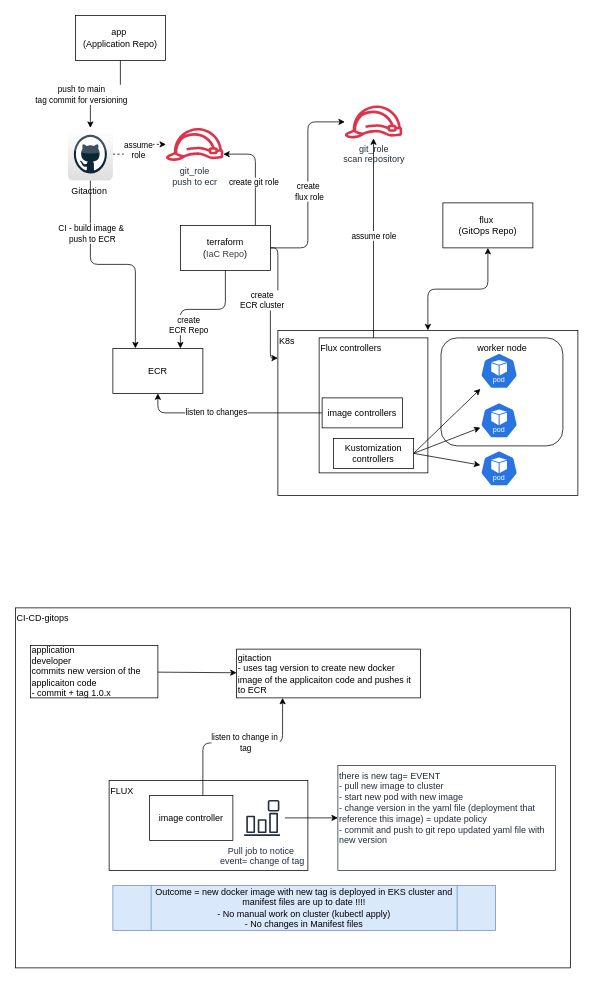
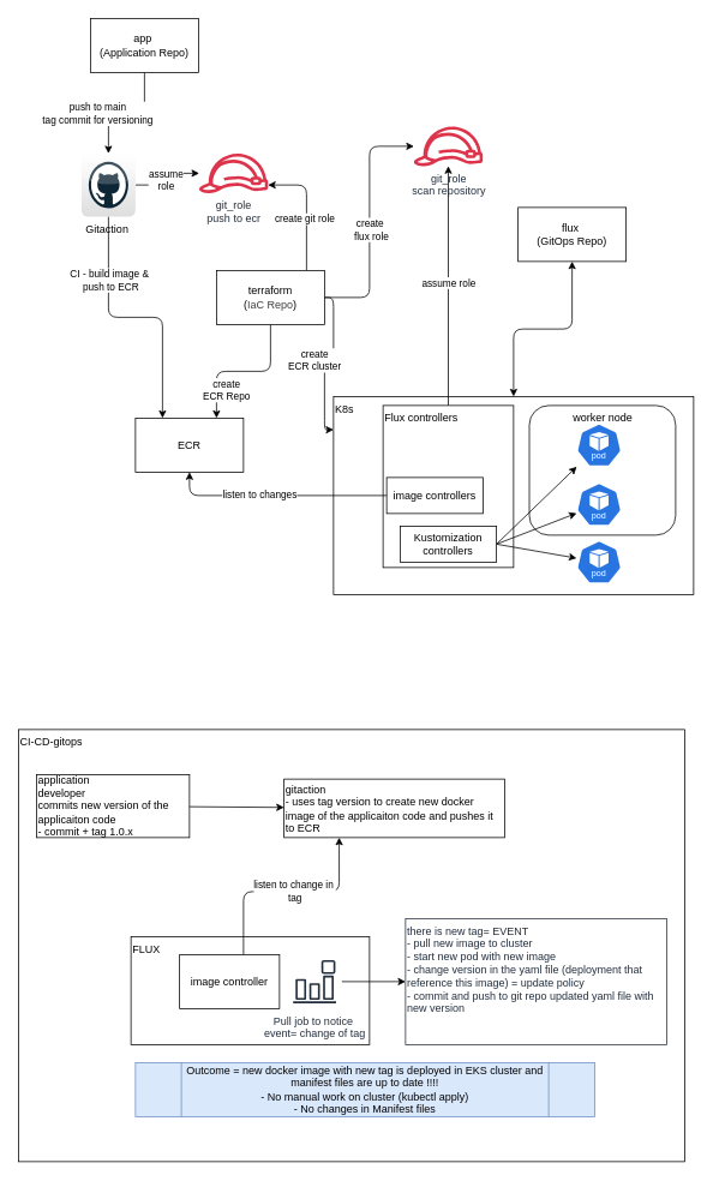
  <mxCell id="0" />
  <mxCell id="1" parent="0" />
  <mxCell id="2" style="edgeStyle=orthogonalEdgeStyle;html=1;" parent="1" source="4" target="22" edge="1"><mxGeometry relative="1" as="geometry" /></mxCell>
  <mxCell id="3" value="push to main&lt;div&gt;tag commit for versioning&lt;/div&gt;" style="edgeLabel;html=1;align=center;verticalAlign=middle;resizable=0;points=[];" parent="2" vertex="1" connectable="0"><mxGeometry x="-0.169" y="1" relative="1" as="geometry"><mxPoint x="-44" y="-1" as="offset" /></mxGeometry></mxCell>
  <mxCell id="4" value="&lt;div&gt;&lt;span style=&quot;background-color: transparent;&quot;&gt;app&amp;nbsp;&lt;/span&gt;&lt;/div&gt;&lt;div&gt;&lt;span style=&quot;background-color: transparent;&quot;&gt;(&lt;/span&gt;&lt;span style=&quot;background-color: transparent;&quot;&gt;Application Repo&lt;/span&gt;&lt;span style=&quot;background-color: transparent;&quot;&gt;)&lt;/span&gt;&lt;/div&gt;" style="rounded=0;whiteSpace=wrap;html=1;" parent="1" vertex="1"><mxGeometry x="100" y="20" width="120" height="60" as="geometry" /></mxCell>
  <mxCell id="5" style="edgeStyle=orthogonalEdgeStyle;html=1;entryX=0;entryY=0.168;entryDx=0;entryDy=0;entryPerimeter=0;" parent="1" source="13" target="16" edge="1"><mxGeometry relative="1" as="geometry" /></mxCell>
  <mxCell id="6" value="create&lt;div&gt;ECR cluster&lt;/div&gt;" style="edgeLabel;html=1;align=center;verticalAlign=middle;resizable=0;points=[];" parent="5" vertex="1" connectable="0"><mxGeometry x="0.021" y="-1" relative="1" as="geometry"><mxPoint x="-11" y="-1" as="offset" /></mxGeometry></mxCell>
  <mxCell id="7" value="" style="edgeStyle=orthogonalEdgeStyle;html=1;entryX=0.75;entryY=0;entryDx=0;entryDy=0;" parent="1" source="13" target="17" edge="1"><mxGeometry relative="1" as="geometry" /></mxCell>
  <mxCell id="8" value="create&lt;div&gt;ECR Repo&lt;/div&gt;" style="edgeLabel;html=1;align=center;verticalAlign=middle;resizable=0;points=[];" parent="7" vertex="1" connectable="0"><mxGeometry y="-3" relative="1" as="geometry"><mxPoint x="-20" y="23" as="offset" /></mxGeometry></mxCell>
  <mxCell id="9" style="edgeStyle=orthogonalEdgeStyle;html=1;" parent="1" source="13" target="36" edge="1"><mxGeometry relative="1" as="geometry"><Array as="points"><mxPoint x="340" y="205" /></Array></mxGeometry></mxCell>
  <mxCell id="10" value="create git role" style="edgeLabel;html=1;align=center;verticalAlign=middle;resizable=0;points=[];" parent="9" vertex="1" connectable="0"><mxGeometry x="-0.152" y="3" relative="1" as="geometry"><mxPoint as="offset" /></mxGeometry></mxCell>
  <mxCell id="11" style="edgeStyle=orthogonalEdgeStyle;html=1;" parent="1" source="13" target="38" edge="1"><mxGeometry relative="1" as="geometry"><Array as="points"><mxPoint x="410" y="330" /><mxPoint x="410" y="162" /></Array></mxGeometry></mxCell>
  <mxCell id="12" value="create&amp;nbsp;&lt;div&gt;flux role&lt;/div&gt;" style="edgeLabel;html=1;align=center;verticalAlign=middle;resizable=0;points=[];" parent="11" vertex="1" connectable="0"><mxGeometry x="-0.056" y="-1" relative="1" as="geometry"><mxPoint as="offset" /></mxGeometry></mxCell>
  <mxCell id="13" value="&lt;div&gt;&lt;span style=&quot;background-color: transparent;&quot;&gt;terraform&lt;/span&gt;&lt;/div&gt;&lt;div&gt;(&lt;span style=&quot;color: rgb(63, 63, 63); background-color: transparent;&quot;&gt;IaC Repo&lt;/span&gt;&lt;span style=&quot;background-color: transparent;&quot;&gt;)&lt;/span&gt;&lt;/div&gt;" style="rounded=0;whiteSpace=wrap;html=1;" parent="1" vertex="1"><mxGeometry x="240" y="300" width="120" height="60" as="geometry" /></mxCell>
  <mxCell id="14" style="edgeStyle=orthogonalEdgeStyle;html=1;startArrow=classic;startFill=1;" parent="1" source="15" target="16" edge="1"><mxGeometry relative="1" as="geometry" /></mxCell>
- <mxCell id="15" value="flux&amp;nbsp;&lt;div&gt;(GitOps Repo)&lt;/div&gt;" style="rounded=0;whiteSpace=wrap;html=1;" parent="1" vertex="1"><mxGeometry x="590" y="270" width="120" height="60" as="geometry" /></mxCell>
+ <mxCell id="15" value="flux&amp;nbsp;&lt;div&gt;(GitOps Repo)&lt;/div&gt;" style="rounded=0;whiteSpace=wrap;html=1;" parent="1" vertex="1"><mxGeometry x="575" y="230" width="120" height="60" as="geometry" /></mxCell>
  <mxCell id="16" value="K8s" style="rounded=0;whiteSpace=wrap;html=1;verticalAlign=top;align=left;" parent="1" vertex="1"><mxGeometry x="370" y="440" width="400" height="220" as="geometry" /></mxCell>
  <mxCell id="17" value="ECR" style="whiteSpace=wrap;html=1;rounded=0;" parent="1" vertex="1"><mxGeometry x="150" y="464" width="120" height="60" as="geometry" /></mxCell>
  <mxCell id="18" style="edgeStyle=orthogonalEdgeStyle;html=1;entryX=0.25;entryY=0;entryDx=0;entryDy=0;" parent="1" source="22" target="17" edge="1"><mxGeometry relative="1" as="geometry" /></mxCell>
  <mxCell id="19" value="CI - build image &amp;amp;&lt;div&gt;&amp;nbsp;push to ECR&lt;/div&gt;" style="edgeLabel;html=1;align=center;verticalAlign=middle;resizable=0;points=[];" parent="18" vertex="1" connectable="0"><mxGeometry x="0.22" y="-1" relative="1" as="geometry"><mxPoint x="-59" y="-43" as="offset" /></mxGeometry></mxCell>
- <mxCell id="20" style="edgeStyle=orthogonalEdgeStyle;html=1;dashed=1;" parent="1" source="22" target="36" edge="1"><mxGeometry relative="1" as="geometry" /></mxCell>
+ <mxCell id="20" style="edgeStyle=orthogonalEdgeStyle;html=1;" parent="1" source="22" target="36" edge="1"><mxGeometry relative="1" as="geometry" /></mxCell>
  <mxCell id="21" value="assume&lt;div&gt;role&lt;/div&gt;" style="edgeLabel;html=1;align=center;verticalAlign=middle;resizable=0;points=[];" parent="20" vertex="1" connectable="0"><mxGeometry x="-0.012" y="2" relative="1" as="geometry"><mxPoint as="offset" /></mxGeometry></mxCell>
  <mxCell id="22" value="Gitaction&amp;nbsp;" style="dashed=0;outlineConnect=0;html=1;align=center;labelPosition=center;verticalLabelPosition=bottom;verticalAlign=top;shape=mxgraph.webicons.github;gradientColor=#DFDEDE" parent="1" vertex="1"><mxGeometry x="90" y="170" width="60" height="70" as="geometry" /></mxCell>
  <mxCell id="23" style="edgeStyle=orthogonalEdgeStyle;html=1;" parent="1" source="25" target="38" edge="1"><mxGeometry relative="1" as="geometry" /></mxCell>
  <mxCell id="24" value="assume role" style="edgeLabel;html=1;align=center;verticalAlign=middle;resizable=0;points=[];" parent="23" vertex="1" connectable="0"><mxGeometry x="0.03" relative="1" as="geometry"><mxPoint as="offset" /></mxGeometry></mxCell>
  <mxCell id="25" value="Flux controllers" style="rounded=0;whiteSpace=wrap;html=1;verticalAlign=top;align=left;" parent="1" vertex="1"><mxGeometry x="425" y="450" width="145" height="180" as="geometry" /></mxCell>
  <mxCell id="26" style="edgeStyle=orthogonalEdgeStyle;html=1;" parent="1" source="28" target="17" edge="1"><mxGeometry relative="1" as="geometry" /></mxCell>
  <mxCell id="27" value="listen to changes" style="edgeLabel;html=1;align=center;verticalAlign=middle;resizable=0;points=[];" parent="26" vertex="1" connectable="0"><mxGeometry x="0.162" y="-2" relative="1" as="geometry"><mxPoint as="offset" /></mxGeometry></mxCell>
  <mxCell id="28" value="image controllers" style="rounded=0;whiteSpace=wrap;html=1;" parent="1" vertex="1"><mxGeometry x="429" y="530" width="107" height="40" as="geometry" /></mxCell>
  <mxCell id="29" style="edgeStyle=none;html=1;exitX=1;exitY=0.5;exitDx=0;exitDy=0;" parent="1" source="32" target="33" edge="1"><mxGeometry relative="1" as="geometry" /></mxCell>
  <mxCell id="30" style="edgeStyle=none;html=1;exitX=1;exitY=0.5;exitDx=0;exitDy=0;" parent="1" source="32" target="34" edge="1"><mxGeometry relative="1" as="geometry" /></mxCell>
  <mxCell id="31" style="edgeStyle=none;html=1;exitX=1;exitY=0.5;exitDx=0;exitDy=0;" parent="1" source="32" target="35" edge="1"><mxGeometry relative="1" as="geometry" /></mxCell>
  <mxCell id="32" value="Kustomization&lt;div&gt;controllers&lt;/div&gt;" style="rounded=0;whiteSpace=wrap;html=1;" parent="1" vertex="1"><mxGeometry x="444" y="584" width="107" height="40" as="geometry" /></mxCell>
  <mxCell id="33" value="" style="aspect=fixed;sketch=0;html=1;dashed=0;whitespace=wrap;verticalLabelPosition=bottom;verticalAlign=top;fillColor=#2875E2;strokeColor=#ffffff;points=[[0.005,0.63,0],[0.1,0.2,0],[0.9,0.2,0],[0.5,0,0],[0.995,0.63,0],[0.72,0.99,0],[0.5,1,0],[0.28,0.99,0]];shape=mxgraph.kubernetes.icon2;kubernetesLabel=1;prIcon=pod" parent="1" vertex="1"><mxGeometry x="640" y="470" width="50" height="48" as="geometry" /></mxCell>
  <mxCell id="34" value="" style="aspect=fixed;sketch=0;html=1;dashed=0;whitespace=wrap;verticalLabelPosition=bottom;verticalAlign=top;fillColor=#2875E2;strokeColor=#ffffff;points=[[0.005,0.63,0],[0.1,0.2,0],[0.9,0.2,0],[0.5,0,0],[0.995,0.63,0],[0.72,0.99,0],[0.5,1,0],[0.28,0.99,0]];shape=mxgraph.kubernetes.icon2;kubernetesLabel=1;prIcon=pod" parent="1" vertex="1"><mxGeometry x="640" y="536" width="50" height="48" as="geometry" /></mxCell>
  <mxCell id="35" value="" style="aspect=fixed;sketch=0;html=1;dashed=0;whitespace=wrap;verticalLabelPosition=bottom;verticalAlign=top;fillColor=#2875E2;strokeColor=#ffffff;points=[[0.005,0.63,0],[0.1,0.2,0],[0.9,0.2,0],[0.5,0,0],[0.995,0.63,0],[0.72,0.99,0],[0.5,1,0],[0.28,0.99,0]];shape=mxgraph.kubernetes.icon2;kubernetesLabel=1;prIcon=pod" parent="1" vertex="1"><mxGeometry x="640" y="600" width="50" height="48" as="geometry" /></mxCell>
  <mxCell id="36" value="git_role&lt;div&gt;push to ecr&lt;/div&gt;" style="sketch=0;outlineConnect=0;fontColor=#232F3E;gradientColor=none;fillColor=#DD344C;strokeColor=none;dashed=0;verticalLabelPosition=bottom;verticalAlign=top;align=center;html=1;fontSize=12;fontStyle=0;aspect=fixed;pointerEvents=1;shape=mxgraph.aws4.role;" parent="1" vertex="1"><mxGeometry x="220" y="170" width="78" height="44" as="geometry" /></mxCell>
  <mxCell id="37" value="worker node" style="rounded=1;whiteSpace=wrap;html=1;fillColor=none;verticalAlign=top;" parent="1" vertex="1"><mxGeometry x="587.5" y="450" width="162.5" height="144" as="geometry" /></mxCell>
  <mxCell id="38" value="git_role&lt;div&gt;scan repository&lt;/div&gt;" style="sketch=0;outlineConnect=0;fontColor=#232F3E;gradientColor=none;fillColor=#DD344C;strokeColor=none;dashed=0;verticalLabelPosition=bottom;verticalAlign=top;align=center;html=1;fontSize=12;fontStyle=0;aspect=fixed;pointerEvents=1;shape=mxgraph.aws4.role;" parent="1" vertex="1"><mxGeometry x="458.5" y="140" width="78" height="44" as="geometry" /></mxCell>
  <mxCell id="39" value="CI-CD-gitops&lt;div&gt;&lt;br&gt;&lt;/div&gt;" style="rounded=0;whiteSpace=wrap;html=1;verticalAlign=top;align=left;" vertex="1" parent="1"><mxGeometry x="20" y="810" width="740" height="480" as="geometry" /></mxCell>
  <mxCell id="40" value="" style="edgeStyle=none;html=1;" edge="1" parent="1" source="41" target="42"><mxGeometry relative="1" as="geometry" /></mxCell>
  <mxCell id="41" value="application&amp;nbsp;&lt;div&gt;developer&lt;/div&gt;&lt;div&gt;commits new version of the applicaiton code&lt;/div&gt;&lt;div&gt;- commit + tag 1.0.x&lt;/div&gt;" style="rounded=0;whiteSpace=wrap;html=1;align=left;" vertex="1" parent="1"><mxGeometry x="40" y="860" width="170" height="70" as="geometry" /></mxCell>
  <mxCell id="42" value="gitaction&lt;div&gt;- uses tag version to create new docker image of the applicaiton code and pushes it to ECR&lt;/div&gt;" style="whiteSpace=wrap;html=1;align=left;rounded=0;" vertex="1" parent="1"><mxGeometry x="315" y="865" width="245" height="65" as="geometry" /></mxCell>
  <mxCell id="43" value="FLUX" style="rounded=0;whiteSpace=wrap;html=1;align=left;verticalAlign=top;" vertex="1" parent="1"><mxGeometry x="145" y="1040" width="265" height="120" as="geometry" /></mxCell>
  <mxCell id="44" style="edgeStyle=orthogonalEdgeStyle;html=1;entryX=0.25;entryY=1;entryDx=0;entryDy=0;" edge="1" parent="1" source="46" target="42"><mxGeometry relative="1" as="geometry"><Array as="points"><mxPoint x="270" y="990" /><mxPoint x="376" y="990" /></Array></mxGeometry></mxCell>
  <mxCell id="45" value="listen to change in&amp;nbsp;&lt;div&gt;tag&lt;/div&gt;" style="edgeLabel;html=1;align=center;verticalAlign=middle;resizable=0;points=[];" vertex="1" connectable="0" parent="44"><mxGeometry x="0.068" y="1" relative="1" as="geometry"><mxPoint as="offset" /></mxGeometry></mxCell>
  <mxCell id="46" value="image controller" style="rounded=0;whiteSpace=wrap;html=1;" vertex="1" parent="1"><mxGeometry x="199" y="1060" width="111" height="60" as="geometry" /></mxCell>
  <mxCell id="47" value="" style="edgeStyle=none;html=1;" edge="1" parent="1" source="48" target="49"><mxGeometry relative="1" as="geometry" /></mxCell>
  <mxCell id="48" value="Pull job to notice&amp;nbsp;&lt;div&gt;event= change of tag&lt;/div&gt;" style="sketch=0;outlineConnect=0;fontColor=#232F3E;gradientColor=none;strokeColor=#232F3E;fillColor=#ffffff;dashed=0;verticalLabelPosition=bottom;verticalAlign=top;align=center;html=1;fontSize=12;fontStyle=0;aspect=fixed;shape=mxgraph.aws4.resourceIcon;resIcon=mxgraph.aws4.event_event_based;" vertex="1" parent="1"><mxGeometry x="319" y="1060" width="60" height="60" as="geometry" /></mxCell>
  <mxCell id="49" value="there is new tag= EVENT&lt;div&gt;- pull new image to cluster&lt;/div&gt;&lt;div&gt;- start new pod with new image&lt;/div&gt;&lt;div&gt;- change version in the yaml file (deployment that reference this image) = update policy&lt;/div&gt;&lt;div&gt;- commit and push to git repo updated yaml file with new version&lt;/div&gt;" style="whiteSpace=wrap;html=1;verticalAlign=top;fillColor=#ffffff;strokeColor=#232F3E;fontColor=#232F3E;sketch=0;gradientColor=none;dashed=0;fontStyle=0;align=left;" vertex="1" parent="1"><mxGeometry x="450" y="1020" width="290" height="140" as="geometry" /></mxCell>
  <mxCell id="50" value="Outcome = new docker image with new tag is deployed in EKS cluster and manifest files are up to date !!!!&lt;div&gt;- No manual work on cluster (kubectl apply)&lt;/div&gt;&lt;div&gt;- No changes in Manifest files&lt;/div&gt;" style="shape=process;whiteSpace=wrap;html=1;backgroundOutline=1;fillColor=#dae8fc;strokeColor=#6c8ebf;" vertex="1" parent="1"><mxGeometry x="150" y="1180" width="510" height="60" as="geometry" /></mxCell>
